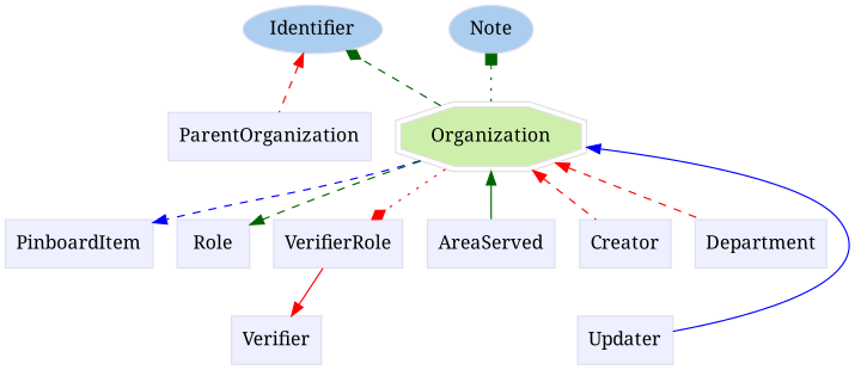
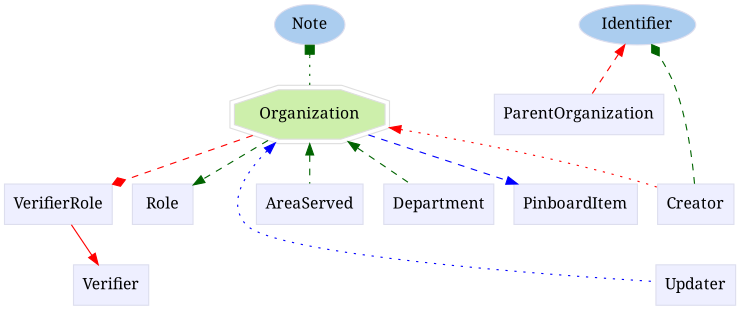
  digraph {
    fontname="Noto Serif"
    rankdir=TB
    node [color="#dddeee" fillcolor="#eeefff" fontname="Noto Serif" group=supporting shape=box style=filled]
    edge [color=darkgreen fontname="Noto Serif" style=dashed]
    n1 [fillcolor="#abcdef" group=annotator height=0.5 label=Identifier shape=oval width=1.1916]
    n2 [fillcolor="#abcdef" group=annotator height=0.5 label=Note shape=oval width=0.77632]
    n3 [color="#dedede" fillcolor="#cdefab" group=target height=0.61111 label=Organization shape=doubleoctagon width=1.8112]
    n4 [height=0.5 label=PinboardItem width=1.2639]
    n5 [height=0.5 label=Role width=0.75]
    n6 [height=0.5 label=VerifierRole width=1.1528]
    n7 [height=0.5 label=Verifier width=0.79167]
    n8 [height=0.5 label=AreaServed width=1.1111]
    n9 [height=0.5 label=Creator width=0.79167]
    n10 [height=0.5 label=Department width=1.125]
    n11 [height=0.5 label=ParentOrganization width=1.6944]
    n12 [height=0.5 label=Updater width=0.83333]
    subgraph sub_1 {
      rank=min
      n1
      n2
    }
    subgraph sub_2 {
    }
    subgraph sub_3 {
      n3
      n4
      n5
      n6
      n7
      n8
      n9
      n10
      n11
      n12
    }
    n1 -> n11 [color=red dir=back]
-   n3 -> n1 [arrowhead=diamond]
+   n9 -> n1 [arrowhead=diamond]
    n3 -> n2 [arrowhead=box style=dotted]
    n3 -> n4 [arrowhead=normal color=blue]
    n3 -> n5 [arrowhead=normal]
-   n3 -> n6 [arrowhead=diamond color=red style=dotted]
-   n3 -> n8 [dir=back style=solid]
-   n3 -> n9 [color=red dir=back]
-   n3 -> n10 [color=red dir=back]
-   n3 -> n12 [color=blue dir=back style=solid]
+   n3 -> n6 [arrowhead=diamond color=red]
+   n3 -> n8 [dir=back]
+   n3 -> n9 [color=red dir=back style=dotted]
+   n3 -> n10 [dir=back]
+   n3 -> n12 [color=blue dir=back style=dotted]
    n5 -> n7 [style=invis color=""]
    n6 -> n7 [arrowhead=normal color=red style=solid]
    n9 -> n12 [style=invis color=""]
  }
